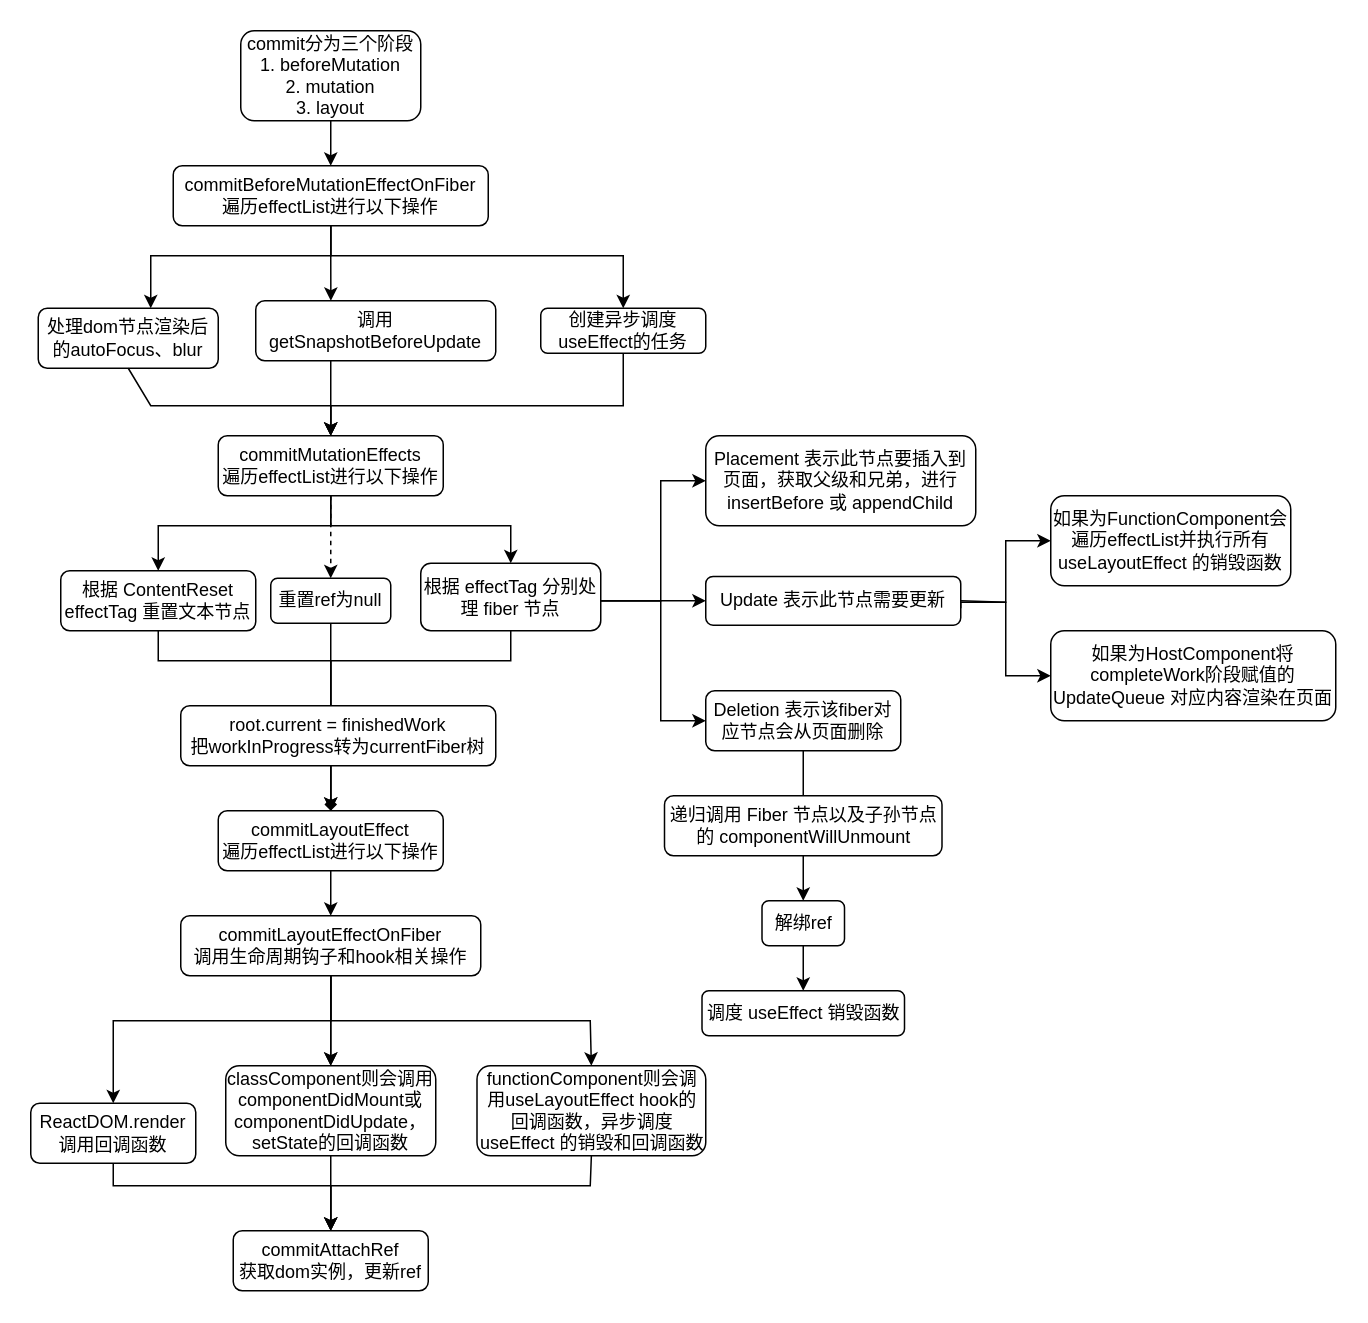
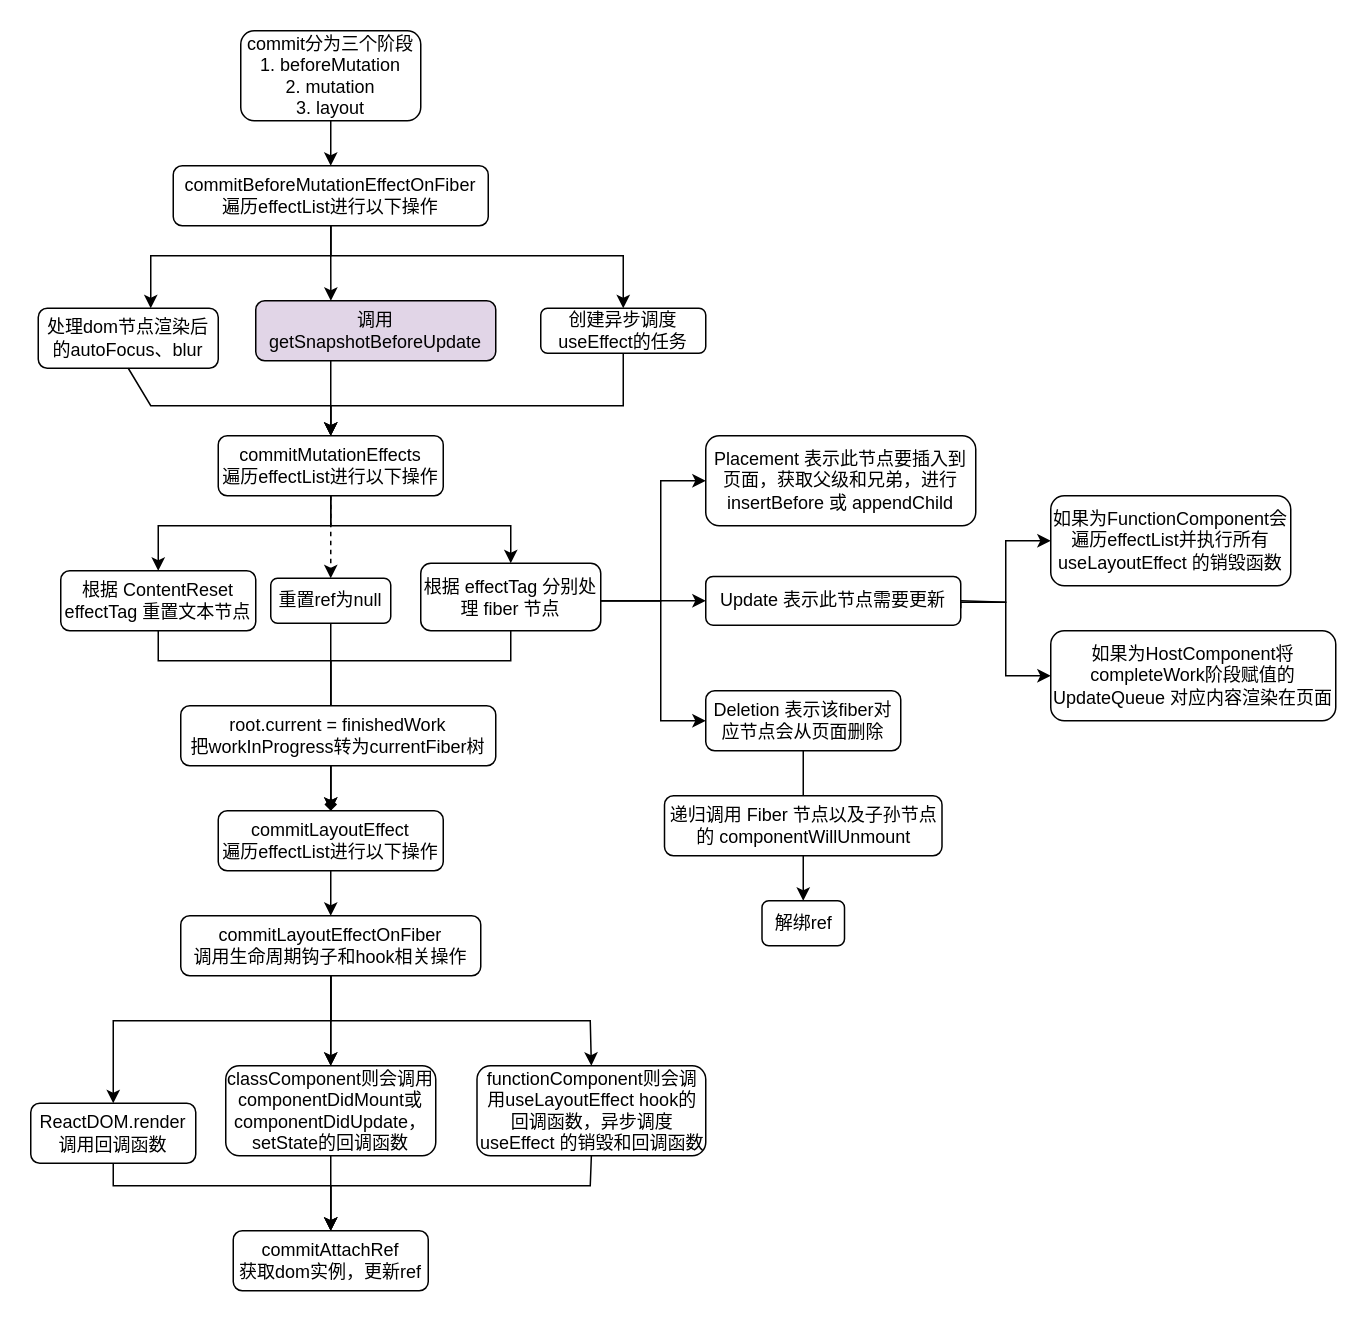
  <mxCell id="0" />
  <mxCell id="1" parent="0" />
  <mxCell id="2" value="" style="edgeStyle=orthogonalEdgeStyle;rounded=0;orthogonalLoop=1;jettySize=auto;html=1;" edge="1" parent="1" source="3" target="5"><mxGeometry relative="1" as="geometry" /></mxCell>
  <mxCell id="3" value="commit分为三个阶段&lt;br&gt;1. beforeMutation&lt;br&gt;2. mutation&lt;br&gt;3. layout" style="rounded=1;whiteSpace=wrap;html=1;fontSize=12;glass=0;strokeWidth=1;shadow=0;" parent="1" vertex="1"><mxGeometry x="160" y="20" width="120" height="60" as="geometry" /></mxCell>
  <mxCell id="4" value="" style="edgeStyle=orthogonalEdgeStyle;rounded=0;orthogonalLoop=1;jettySize=auto;html=1;" edge="1" parent="1" source="5" target="6"><mxGeometry relative="1" as="geometry"><Array as="points"><mxPoint x="220" y="170" /><mxPoint x="100" y="170" /></Array></mxGeometry></mxCell>
  <mxCell id="5" value="commitBeforeMutationEffectOnFiber&lt;br&gt;遍历effectList进行以下操作" style="whiteSpace=wrap;html=1;rounded=1;glass=0;strokeWidth=1;shadow=0;" vertex="1" parent="1"><mxGeometry x="115" y="110" width="210" height="40" as="geometry" /></mxCell>
  <mxCell id="6" value="处理dom节点渲染后的autoFocus、blur" style="whiteSpace=wrap;html=1;rounded=1;glass=0;strokeWidth=1;shadow=0;" vertex="1" parent="1"><mxGeometry x="25" y="205" width="120" height="40" as="geometry" /></mxCell>
- <mxCell id="7" value="调用 getSnapshotBeforeUpdate" style="rounded=1;whiteSpace=wrap;html=1;" vertex="1" parent="1"><mxGeometry x="170" y="200" width="160" height="40" as="geometry" /></mxCell>
+ <mxCell id="7" value="调用 getSnapshotBeforeUpdate" style="rounded=1;whiteSpace=wrap;html=1;fillColor=#e1d5e7;" vertex="1" parent="1"><mxGeometry x="170" y="200" width="160" height="40" as="geometry" /></mxCell>
  <mxCell id="8" value="创建异步调度useEffect的任务" style="rounded=1;whiteSpace=wrap;html=1;" vertex="1" parent="1"><mxGeometry x="360" y="205" width="110" height="30" as="geometry" /></mxCell>
  <mxCell id="9" value="" style="endArrow=classic;html=1;rounded=0;entryX=0.313;entryY=0;entryDx=0;entryDy=0;entryPerimeter=0;" edge="1" parent="1" target="7"><mxGeometry width="50" height="50" relative="1" as="geometry"><mxPoint x="220" y="150" as="sourcePoint" /><mxPoint x="440" y="180" as="targetPoint" /><Array as="points"><mxPoint x="220" y="170" /></Array></mxGeometry></mxCell>
  <mxCell id="10" value="" style="endArrow=classic;html=1;rounded=0;entryX=0.5;entryY=0;entryDx=0;entryDy=0;" edge="1" parent="1" target="8"><mxGeometry width="50" height="50" relative="1" as="geometry"><mxPoint x="220" y="150" as="sourcePoint" /><mxPoint x="440" y="180" as="targetPoint" /><Array as="points"><mxPoint x="220" y="170" /><mxPoint x="415" y="170" /></Array></mxGeometry></mxCell>
  <mxCell id="11" value="commitMutationEffects&lt;br&gt;遍历effectList进行以下操作" style="rounded=1;whiteSpace=wrap;html=1;" vertex="1" parent="1"><mxGeometry x="145" y="290" width="150" height="40" as="geometry" /></mxCell>
  <mxCell id="12" value="" style="endArrow=classic;html=1;rounded=0;exitX=0.5;exitY=1;exitDx=0;exitDy=0;entryX=0.5;entryY=0;entryDx=0;entryDy=0;" edge="1" parent="1" source="6" target="11"><mxGeometry width="50" height="50" relative="1" as="geometry"><mxPoint x="110" y="320" as="sourcePoint" /><mxPoint x="160" y="270" as="targetPoint" /><Array as="points"><mxPoint x="100" y="270" /><mxPoint x="160" y="270" /><mxPoint x="220" y="270" /><mxPoint x="220" y="280" /></Array></mxGeometry></mxCell>
  <mxCell id="13" value="" style="endArrow=classic;html=1;rounded=0;entryX=0.5;entryY=0;entryDx=0;entryDy=0;" edge="1" parent="1" target="11"><mxGeometry width="50" height="50" relative="1" as="geometry"><mxPoint x="220" y="240" as="sourcePoint" /><mxPoint x="220" y="310" as="targetPoint" /></mxGeometry></mxCell>
  <mxCell id="14" value="" style="endArrow=classic;html=1;rounded=0;exitX=0.5;exitY=1;exitDx=0;exitDy=0;entryX=0.5;entryY=0;entryDx=0;entryDy=0;" edge="1" parent="1" source="8" target="11"><mxGeometry width="50" height="50" relative="1" as="geometry"><mxPoint x="390" y="210" as="sourcePoint" /><mxPoint x="440" y="160" as="targetPoint" /><Array as="points"><mxPoint x="415" y="270" /><mxPoint x="320" y="270" /><mxPoint x="220" y="270" /></Array></mxGeometry></mxCell>
  <mxCell id="15" value="根据 ContentReset effectTag 重置文本节点" style="rounded=1;whiteSpace=wrap;html=1;" vertex="1" parent="1"><mxGeometry x="40" y="380" width="130" height="40" as="geometry" /></mxCell>
  <mxCell id="16" value="" style="edgeStyle=orthogonalEdgeStyle;rounded=0;orthogonalLoop=1;jettySize=auto;html=1;" edge="1" parent="1" source="17" target="39"><mxGeometry relative="1" as="geometry" /></mxCell>
  <mxCell id="17" value="重置ref为null" style="rounded=1;whiteSpace=wrap;html=1;" vertex="1" parent="1"><mxGeometry x="180" y="385" width="80" height="30" as="geometry" /></mxCell>
  <mxCell id="18" value="根据 effectTag 分别处理 fiber 节点" style="rounded=1;whiteSpace=wrap;html=1;" vertex="1" parent="1"><mxGeometry x="280" y="375" width="120" height="45" as="geometry" /></mxCell>
  <mxCell id="19" value="" style="endArrow=classic;html=1;rounded=0;exitX=0.5;exitY=1;exitDx=0;exitDy=0;entryX=0.5;entryY=0;entryDx=0;entryDy=0;" edge="1" parent="1" source="11" target="15"><mxGeometry width="50" height="50" relative="1" as="geometry"><mxPoint x="390" y="270" as="sourcePoint" /><mxPoint x="440" y="220" as="targetPoint" /><Array as="points"><mxPoint x="220" y="350" /><mxPoint x="105" y="350" /></Array></mxGeometry></mxCell>
  <mxCell id="20" value="" style="endArrow=classic;html=1;rounded=0;exitX=0.5;exitY=1;exitDx=0;exitDy=0;entryX=0.5;entryY=0;entryDx=0;entryDy=0;dashed=1;" edge="1" parent="1" source="11" target="17"><mxGeometry width="50" height="50" relative="1" as="geometry"><mxPoint x="390" y="270" as="sourcePoint" /><mxPoint x="440" y="220" as="targetPoint" /></mxGeometry></mxCell>
  <mxCell id="21" value="" style="endArrow=classic;html=1;rounded=0;entryX=0.5;entryY=0;entryDx=0;entryDy=0;" edge="1" parent="1" target="18"><mxGeometry width="50" height="50" relative="1" as="geometry"><mxPoint x="220" y="330" as="sourcePoint" /><mxPoint x="440" y="220" as="targetPoint" /><Array as="points"><mxPoint x="220" y="350" /><mxPoint x="340" y="350" /></Array></mxGeometry></mxCell>
  <mxCell id="22" value="Placement 表示此节点要插入到页面，获取父级和兄弟，进行insertBefore 或 appendChild" style="whiteSpace=wrap;html=1;rounded=1;" vertex="1" parent="1"><mxGeometry x="470" y="290" width="180" height="60" as="geometry" /></mxCell>
  <mxCell id="23" style="edgeStyle=orthogonalEdgeStyle;rounded=0;orthogonalLoop=1;jettySize=auto;html=1;exitX=1;exitY=0.5;exitDx=0;exitDy=0;" edge="1" parent="1" target="26"><mxGeometry relative="1" as="geometry"><mxPoint x="640" y="405" as="sourcePoint" /><Array as="points"><mxPoint x="670" y="401" /><mxPoint x="670" y="360" /></Array></mxGeometry></mxCell>
  <mxCell id="24" value="Update 表示此节点需要更新" style="rounded=1;whiteSpace=wrap;html=1;" vertex="1" parent="1"><mxGeometry x="470" y="383.75" width="170" height="32.5" as="geometry" /></mxCell>
  <mxCell id="25" value="" style="endArrow=classic;html=1;rounded=0;entryX=0;entryY=0.5;entryDx=0;entryDy=0;" edge="1" parent="1" target="24"><mxGeometry width="50" height="50" relative="1" as="geometry"><mxPoint x="400" y="400" as="sourcePoint" /><mxPoint x="440" y="290" as="targetPoint" /><Array as="points" /></mxGeometry></mxCell>
  <mxCell id="26" value="如果为FunctionComponent会遍历effectList并执行所有useLayoutEffect 的销毁函数" style="rounded=1;whiteSpace=wrap;html=1;" vertex="1" parent="1"><mxGeometry x="700" y="330" width="160" height="60" as="geometry" /></mxCell>
  <mxCell id="27" value="如果为HostComponent将completeWork阶段赋值的 UpdateQueue 对应内容渲染在页面" style="rounded=1;whiteSpace=wrap;html=1;" vertex="1" parent="1"><mxGeometry x="700" y="420" width="190" height="60" as="geometry" /></mxCell>
  <mxCell id="28" value="" style="endArrow=classic;html=1;rounded=0;exitX=1;exitY=0.5;exitDx=0;exitDy=0;entryX=0;entryY=0.5;entryDx=0;entryDy=0;" edge="1" parent="1" source="24" target="27"><mxGeometry width="50" height="50" relative="1" as="geometry"><mxPoint x="640" y="405" as="sourcePoint" /><mxPoint x="440" y="335" as="targetPoint" /><Array as="points"><mxPoint x="670" y="401" /><mxPoint x="670" y="450" /></Array></mxGeometry></mxCell>
  <mxCell id="29" value="" style="edgeStyle=orthogonalEdgeStyle;rounded=0;orthogonalLoop=1;jettySize=auto;html=1;endArrow=none;" edge="1" parent="1" source="30" target="34"><mxGeometry relative="1" as="geometry" /></mxCell>
  <mxCell id="30" value="Deletion 表示该fiber对应节点会从页面删除" style="rounded=1;whiteSpace=wrap;html=1;" vertex="1" parent="1"><mxGeometry x="470" y="460" width="130" height="40" as="geometry" /></mxCell>
  <mxCell id="31" value="" style="endArrow=classic;html=1;rounded=0;entryX=0;entryY=0.5;entryDx=0;entryDy=0;" edge="1" parent="1" target="22"><mxGeometry width="50" height="50" relative="1" as="geometry"><mxPoint x="400" y="400" as="sourcePoint" /><mxPoint x="440" y="320" as="targetPoint" /><Array as="points"><mxPoint x="440" y="400" /><mxPoint x="440" y="320" /></Array></mxGeometry></mxCell>
  <mxCell id="32" value="" style="endArrow=classic;html=1;rounded=0;entryX=0;entryY=0.5;entryDx=0;entryDy=0;" edge="1" parent="1" target="30"><mxGeometry width="50" height="50" relative="1" as="geometry"><mxPoint x="400" y="400" as="sourcePoint" /><mxPoint x="440" y="320" as="targetPoint" /><Array as="points"><mxPoint x="440" y="400" /><mxPoint x="440" y="480" /></Array></mxGeometry></mxCell>
  <mxCell id="33" value="" style="edgeStyle=orthogonalEdgeStyle;rounded=0;orthogonalLoop=1;jettySize=auto;html=1;" edge="1" parent="1" source="34" target="36"><mxGeometry relative="1" as="geometry" /></mxCell>
  <mxCell id="34" value="递归调用 Fiber 节点以及子孙节点的 componentWillUnmount" style="whiteSpace=wrap;html=1;rounded=1;" vertex="1" parent="1"><mxGeometry x="442.5" y="530" width="185" height="40" as="geometry" /></mxCell>
- <mxCell id="35" value="" style="edgeStyle=orthogonalEdgeStyle;rounded=0;orthogonalLoop=1;jettySize=auto;html=1;" edge="1" parent="1" source="36" target="37"><mxGeometry relative="1" as="geometry" /></mxCell>
  <mxCell id="36" value="解绑ref" style="whiteSpace=wrap;html=1;rounded=1;" vertex="1" parent="1"><mxGeometry x="507.5" y="600" width="55" height="30" as="geometry" /></mxCell>
- <mxCell id="37" value="调度 useEffect 销毁函数" style="whiteSpace=wrap;html=1;rounded=1;" vertex="1" parent="1"><mxGeometry x="467.5" y="660" width="135" height="30" as="geometry" /></mxCell>
  <mxCell id="38" value="" style="edgeStyle=orthogonalEdgeStyle;rounded=0;orthogonalLoop=1;jettySize=auto;html=1;" edge="1" parent="1" source="39" target="44"><mxGeometry relative="1" as="geometry" /></mxCell>
  <mxCell id="39" value="commitLayoutEffect&lt;br&gt;遍历effectList进行以下操作" style="whiteSpace=wrap;html=1;rounded=1;" vertex="1" parent="1"><mxGeometry x="145" y="540" width="150" height="40" as="geometry" /></mxCell>
  <mxCell id="40" value="" style="endArrow=classic;html=1;rounded=0;exitX=0.5;exitY=1;exitDx=0;exitDy=0;entryX=0.5;entryY=0;entryDx=0;entryDy=0;" edge="1" parent="1" source="15" target="39"><mxGeometry width="50" height="50" relative="1" as="geometry"><mxPoint x="390" y="460" as="sourcePoint" /><mxPoint x="440" y="410" as="targetPoint" /><Array as="points"><mxPoint x="105" y="440" /><mxPoint x="220" y="440" /></Array></mxGeometry></mxCell>
  <mxCell id="41" value="" style="endArrow=diamond;html=1;rounded=0;exitX=0.5;exitY=1;exitDx=0;exitDy=0;entryX=0.5;entryY=0;entryDx=0;entryDy=0;" edge="1" parent="1" source="18" target="39"><mxGeometry width="50" height="50" relative="1" as="geometry"><mxPoint x="390" y="460" as="sourcePoint" /><mxPoint x="440" y="410" as="targetPoint" /><Array as="points"><mxPoint x="340" y="440" /><mxPoint x="220" y="440" /></Array></mxGeometry></mxCell>
  <mxCell id="42" value="" style="edgeStyle=orthogonalEdgeStyle;rounded=0;orthogonalLoop=1;jettySize=auto;html=1;" edge="1" parent="1" source="44" target="46"><mxGeometry relative="1" as="geometry" /></mxCell>
  <mxCell id="43" value="" style="edgeStyle=orthogonalEdgeStyle;rounded=0;orthogonalLoop=1;jettySize=auto;html=1;" edge="1" parent="1" source="44" target="46"><mxGeometry relative="1" as="geometry" /></mxCell>
  <mxCell id="44" value="commitLayoutEffectOnFiber&lt;br&gt;调用生命周期钩子和hook相关操作" style="whiteSpace=wrap;html=1;rounded=1;" vertex="1" parent="1"><mxGeometry x="120" y="610" width="200" height="40" as="geometry" /></mxCell>
  <mxCell id="45" value="commitAttachRef&lt;br&gt;获取dom实例，更新ref" style="whiteSpace=wrap;html=1;rounded=1;" vertex="1" parent="1"><mxGeometry x="155" y="820" width="130" height="40" as="geometry" /></mxCell>
  <mxCell id="46" value="classComponent则会调用componentDidMount或componentDidUpdate，setState的回调函数" style="whiteSpace=wrap;html=1;rounded=1;" vertex="1" parent="1"><mxGeometry x="150" y="710" width="140" height="60" as="geometry" /></mxCell>
  <mxCell id="47" value="functionComponent则会调用useLayoutEffect hook的回调函数，异步调度useEffect 的销毁和回调函数" style="rounded=1;whiteSpace=wrap;html=1;" vertex="1" parent="1"><mxGeometry x="317.5" y="710" width="152.5" height="60" as="geometry" /></mxCell>
  <mxCell id="48" value="" style="endArrow=classic;html=1;rounded=0;entryX=0.5;entryY=0;entryDx=0;entryDy=0;" edge="1" parent="1" target="47"><mxGeometry width="50" height="50" relative="1" as="geometry"><mxPoint x="220" y="650" as="sourcePoint" /><mxPoint x="440" y="590" as="targetPoint" /><Array as="points"><mxPoint x="220" y="680" /><mxPoint x="393" y="680" /></Array></mxGeometry></mxCell>
  <mxCell id="49" value="ReactDOM.render 调用回调函数" style="rounded=1;whiteSpace=wrap;html=1;" vertex="1" parent="1"><mxGeometry x="20" y="735" width="110" height="40" as="geometry" /></mxCell>
  <mxCell id="50" value="" style="endArrow=classic;html=1;rounded=0;exitX=0.5;exitY=1;exitDx=0;exitDy=0;entryX=0.5;entryY=0;entryDx=0;entryDy=0;" edge="1" parent="1" source="44" target="49"><mxGeometry width="50" height="50" relative="1" as="geometry"><mxPoint x="390" y="750" as="sourcePoint" /><mxPoint x="440" y="700" as="targetPoint" /><Array as="points"><mxPoint x="220" y="680" /><mxPoint x="75" y="680" /></Array></mxGeometry></mxCell>
  <mxCell id="51" value="root.current = finishedWork&lt;br&gt;把workInProgress转为currentFiber树&lt;br&gt;" style="rounded=1;whiteSpace=wrap;html=1;" vertex="1" parent="1"><mxGeometry x="120" y="470" width="210" height="40" as="geometry" /></mxCell>
  <mxCell id="52" value="" style="endArrow=classic;html=1;rounded=0;exitX=0.5;exitY=1;exitDx=0;exitDy=0;entryX=0.5;entryY=0;entryDx=0;entryDy=0;" edge="1" parent="1" source="49" target="45"><mxGeometry width="50" height="50" relative="1" as="geometry"><mxPoint x="350" y="650" as="sourcePoint" /><mxPoint x="400" y="600" as="targetPoint" /><Array as="points"><mxPoint x="75" y="790" /><mxPoint x="220" y="790" /></Array></mxGeometry></mxCell>
  <mxCell id="53" value="" style="endArrow=classic;html=1;rounded=0;exitX=0.5;exitY=1;exitDx=0;exitDy=0;entryX=0.5;entryY=0;entryDx=0;entryDy=0;" edge="1" parent="1" source="46" target="45"><mxGeometry width="50" height="50" relative="1" as="geometry"><mxPoint x="350" y="650" as="sourcePoint" /><mxPoint x="400" y="600" as="targetPoint" /></mxGeometry></mxCell>
  <mxCell id="54" value="" style="endArrow=classic;html=1;rounded=0;exitX=0.5;exitY=1;exitDx=0;exitDy=0;entryX=0.5;entryY=0;entryDx=0;entryDy=0;" edge="1" parent="1" source="47" target="45"><mxGeometry width="50" height="50" relative="1" as="geometry"><mxPoint x="350" y="650" as="sourcePoint" /><mxPoint x="400" y="600" as="targetPoint" /><Array as="points"><mxPoint x="393" y="790" /><mxPoint x="220" y="790" /></Array></mxGeometry></mxCell>
